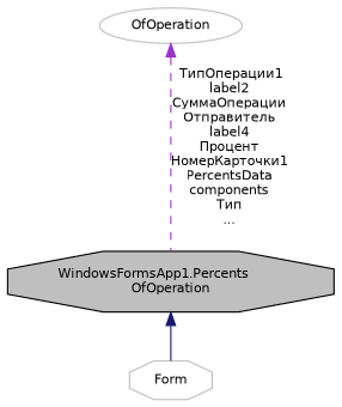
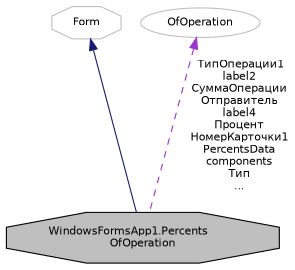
  digraph {
    node [color=grey75 fillcolor=white fontname=Helvetica fontsize=10 shape=octagon style=filled]
    edge [dir=back fontname=Helvetica fontsize=10 labelfontname=Helvetica labelfontsize=10]
    n1 [color=black fillcolor=grey75 fontcolor=black height=0.2 label="WindowsFormsApp1.Percents\lOfOperation" width=0.4]
    n2 [height=0.2 label=Form width=0.4]
    n3 [height=0.2 label=OfOperation shape=ellipse width=0.4]
-   n1 -> n2 [color=midnightblue style=solid]
+   n2 -> n1 [color=midnightblue style=solid]
    n3 -> n1 [color=darkorchid3 label=" ТипОперации1\nlabel2\nСуммаОперации\nОтправитель\nlabel4\nПроцент\nНомерКарточки1\nPercentsData\ncomponents\nТип\n..." style=dashed]
  }
